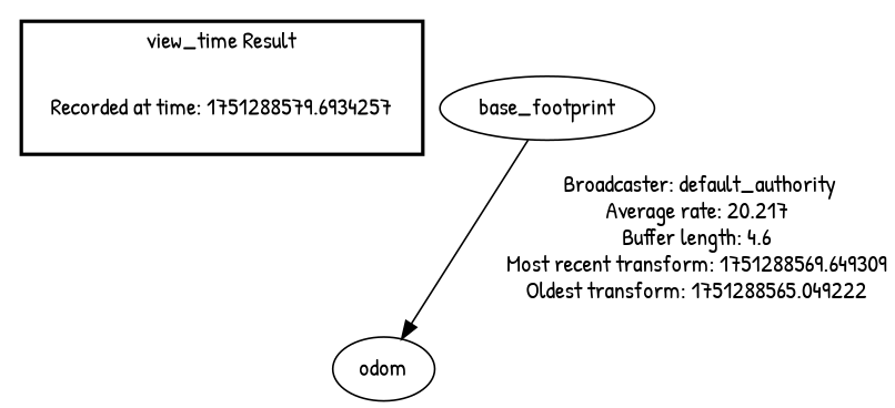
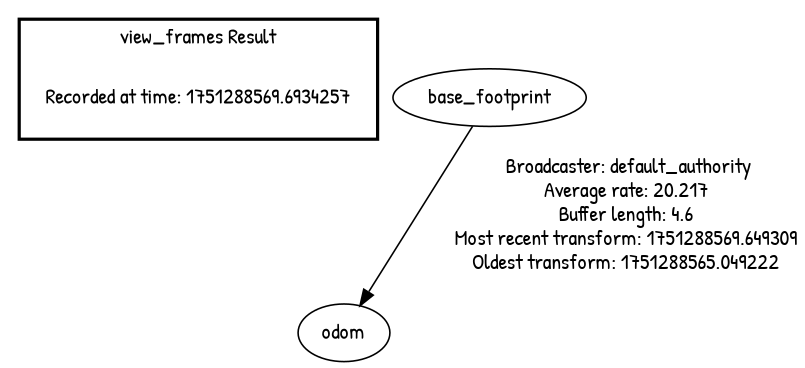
  digraph {
    fontname="Patrick Hand"
    node [fontname="Patrick Hand"]
    edge [fontname="Patrick Hand"]
-   "Recorded at time: 1751288569.6934257" [shape=plaintext label="Recorded at time: 1751288579.6934257"]
+   "Recorded at time: 1751288569.6934257" [shape=plaintext]
    odom
    base_footprint
    subgraph cluster_1 {
      color=black
-     label="view_time Result"
+     label="view_frames Result"
      style=bold
      "Recorded at time: 1751288569.6934257"
    }
    "Recorded at time: 1751288569.6934257" -> odom [style=invis]
    base_footprint -> odom [label=" Broadcaster: default_authority\nAverage rate: 20.217\nBuffer length: 4.6\nMost recent transform: 1751288569.649309\nOldest transform: 1751288565.049222\n"]
  }
